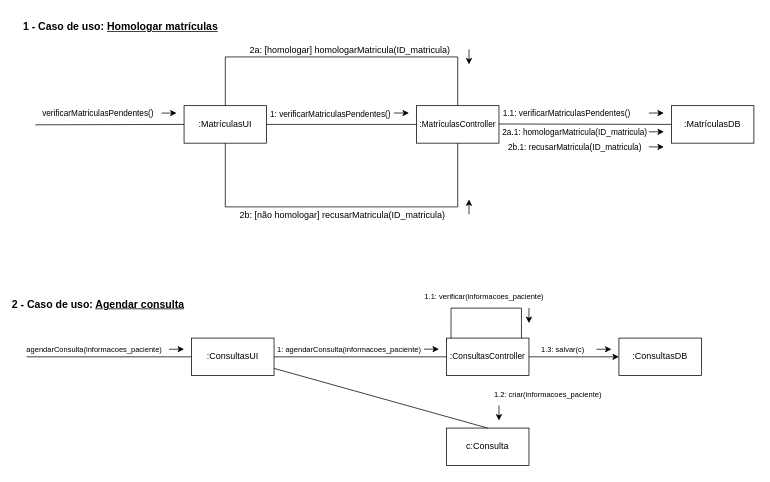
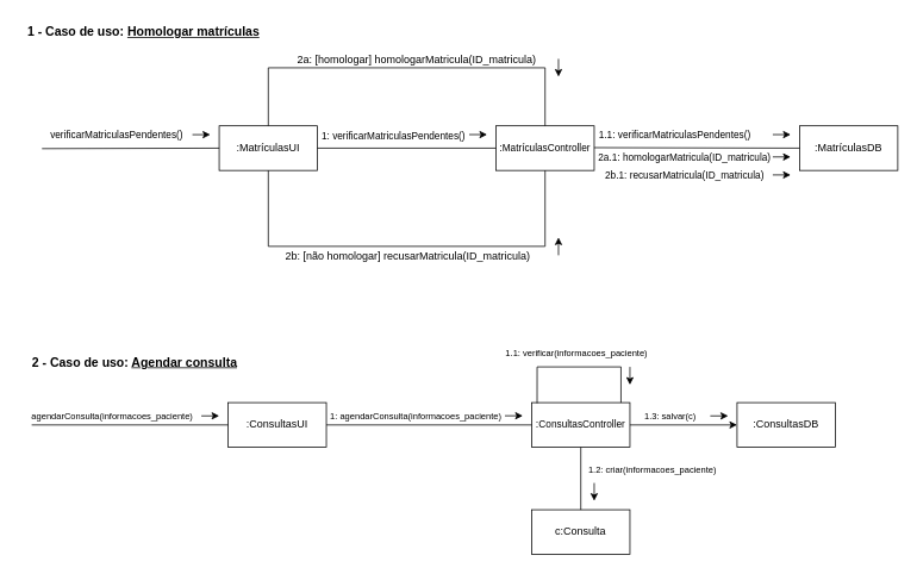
  <mxCell id="0" />
  <mxCell id="1" parent="0" />
  <mxCell id="2" value=":MatrículasUI" style="html=1;whiteSpace=wrap;" vertex="1" parent="1"><mxGeometry x="245" y="140" width="110" height="50" as="geometry" /></mxCell>
  <mxCell id="3" value=":&lt;font style=&quot;font-size: 11px;&quot;&gt;MatrículasController&lt;/font&gt;" style="html=1;whiteSpace=wrap;" vertex="1" parent="1"><mxGeometry x="555" y="140" width="110" height="50" as="geometry" /></mxCell>
  <mxCell id="4" value="" style="endArrow=none;html=1;rounded=0;exitX=1;exitY=0.5;exitDx=0;exitDy=0;entryX=0;entryY=0.5;entryDx=0;entryDy=0;" edge="1" parent="1" source="2" target="3"><mxGeometry width="50" height="50" relative="1" as="geometry"><mxPoint x="665" y="375" as="sourcePoint" /><mxPoint x="715" y="325" as="targetPoint" /></mxGeometry></mxCell>
  <mxCell id="5" value="1: verificarMatriculasPendentes()" style="edgeLabel;html=1;align=center;verticalAlign=middle;resizable=0;points=[];" vertex="1" connectable="0" parent="4"><mxGeometry x="-0.132" y="-2" relative="1" as="geometry"><mxPoint x="-3" y="-17" as="offset" /></mxGeometry></mxCell>
  <mxCell id="6" value="&lt;font style=&quot;font-size: 12px;&quot;&gt;2a: [homologar]&amp;nbsp;&lt;font style=&quot;&quot;&gt;homologarMatricula(ID_matricula)&lt;/font&gt;&lt;/font&gt;" style="edgeLabel;html=1;align=center;verticalAlign=middle;resizable=0;points=[];" vertex="1" connectable="0" parent="4"><mxGeometry x="-0.132" y="-2" relative="1" as="geometry"><mxPoint x="23" y="-102" as="offset" /></mxGeometry></mxCell>
  <mxCell id="7" value="&lt;font style=&quot;font-size: 12px;&quot;&gt;2b: [não homologar]&amp;nbsp;&lt;font style=&quot;&quot;&gt;recusarMatricula(ID_matricula)&lt;/font&gt;&lt;/font&gt;" style="edgeLabel;html=1;align=center;verticalAlign=middle;resizable=0;points=[];" vertex="1" connectable="0" parent="4"><mxGeometry x="-0.132" y="-2" relative="1" as="geometry"><mxPoint x="13" y="118" as="offset" /></mxGeometry></mxCell>
  <mxCell id="8" value="&lt;font style=&quot;font-size: 11px;&quot;&gt;2b.1:&amp;nbsp;&lt;font style=&quot;&quot;&gt;recusarMatricula(ID_matricula)&lt;/font&gt;&lt;/font&gt;" style="edgeLabel;html=1;align=center;verticalAlign=middle;resizable=0;points=[];" vertex="1" connectable="0" parent="4"><mxGeometry x="-0.132" y="-2" relative="1" as="geometry"><mxPoint x="323" y="28" as="offset" /></mxGeometry></mxCell>
  <mxCell id="9" value="&lt;span style=&quot;color: rgb(0, 0, 0); background-color: rgb(255, 255, 255); float: none; display: inline !important;&quot;&gt;2a.1:&amp;nbsp;&lt;/span&gt;&lt;font style=&quot;color: rgb(0, 0, 0); background-color: rgb(255, 255, 255);&quot;&gt;homologarMatricula(ID_matricula)&lt;/font&gt;" style="edgeLabel;html=1;align=center;verticalAlign=middle;resizable=0;points=[];" vertex="1" connectable="0" parent="4"><mxGeometry x="-0.132" y="-2" relative="1" as="geometry"><mxPoint x="323" y="8" as="offset" /></mxGeometry></mxCell>
  <mxCell id="10" value=":MatrículasDB" style="html=1;whiteSpace=wrap;" vertex="1" parent="1"><mxGeometry x="895" y="140" width="110" height="50" as="geometry" /></mxCell>
  <mxCell id="11" value="" style="endArrow=none;html=1;rounded=0;entryX=0;entryY=0.5;entryDx=0;entryDy=0;exitX=0.009;exitY=1.018;exitDx=0;exitDy=0;exitPerimeter=0;" edge="1" parent="1" source="12" target="2"><mxGeometry width="50" height="50" relative="1" as="geometry"><mxPoint x="65" y="165" as="sourcePoint" /><mxPoint x="195" y="164.5" as="targetPoint" /></mxGeometry></mxCell>
  <mxCell id="12" value="&lt;span style=&quot;font-size: 11px; background-color: rgb(255, 255, 255);&quot;&gt;verificarMatriculasPendentes()&lt;/span&gt;" style="text;html=1;align=center;verticalAlign=middle;resizable=0;points=[];autosize=1;strokeColor=none;fillColor=none;" vertex="1" parent="1"><mxGeometry x="45" y="135" width="170" height="30" as="geometry" /></mxCell>
  <mxCell id="13" value="" style="endArrow=classic;html=1;rounded=0;" edge="1" parent="1"><mxGeometry width="50" height="50" relative="1" as="geometry"><mxPoint x="215" y="149.9" as="sourcePoint" /><mxPoint x="235" y="149.9" as="targetPoint" /></mxGeometry></mxCell>
  <mxCell id="14" value="" style="endArrow=classic;html=1;rounded=0;" edge="1" parent="1"><mxGeometry width="50" height="50" relative="1" as="geometry"><mxPoint x="525" y="149.8" as="sourcePoint" /><mxPoint x="545" y="149.8" as="targetPoint" /></mxGeometry></mxCell>
  <mxCell id="15" value="" style="endArrow=classic;html=1;rounded=0;" edge="1" parent="1"><mxGeometry width="50" height="50" relative="1" as="geometry"><mxPoint x="865" y="149.83" as="sourcePoint" /><mxPoint x="885" y="149.83" as="targetPoint" /></mxGeometry></mxCell>
  <mxCell id="16" value="" style="endArrow=none;html=1;rounded=0;exitX=1;exitY=0.5;exitDx=0;exitDy=0;entryX=0;entryY=0.5;entryDx=0;entryDy=0;" edge="1" parent="1" target="10"><mxGeometry width="50" height="50" relative="1" as="geometry"><mxPoint x="665" y="164.43" as="sourcePoint" /><mxPoint x="865" y="164.43" as="targetPoint" /></mxGeometry></mxCell>
  <mxCell id="17" value="&lt;font style=&quot;font-size: 11px;&quot;&gt;1.1: verificarMatriculasPendentes()&lt;/font&gt;" style="edgeLabel;html=1;align=center;verticalAlign=middle;resizable=0;points=[];" vertex="1" connectable="0" parent="16"><mxGeometry x="-0.132" y="-2" relative="1" as="geometry"><mxPoint x="-10" y="-17" as="offset" /></mxGeometry></mxCell>
  <mxCell id="18" value="" style="endArrow=classic;html=1;rounded=0;" edge="1" parent="1"><mxGeometry width="50" height="50" relative="1" as="geometry"><mxPoint x="625" y="65" as="sourcePoint" /><mxPoint x="625" y="85" as="targetPoint" /></mxGeometry></mxCell>
  <mxCell id="19" value="" style="endArrow=none;html=1;rounded=0;exitX=0.5;exitY=0;exitDx=0;exitDy=0;entryX=0.5;entryY=0;entryDx=0;entryDy=0;edgeStyle=orthogonalEdgeStyle;" edge="1" parent="1" source="2" target="3"><mxGeometry width="50" height="50" relative="1" as="geometry"><mxPoint x="325" y="285" as="sourcePoint" /><mxPoint x="375" y="235" as="targetPoint" /><Array as="points"><mxPoint x="300" y="75" /><mxPoint x="610" y="75" /></Array></mxGeometry></mxCell>
  <mxCell id="20" value="" style="endArrow=none;html=1;rounded=0;exitX=0.5;exitY=1;exitDx=0;exitDy=0;entryX=0.5;entryY=1;entryDx=0;entryDy=0;edgeStyle=orthogonalEdgeStyle;" edge="1" parent="1" source="2" target="3"><mxGeometry width="50" height="50" relative="1" as="geometry"><mxPoint x="435" y="385" as="sourcePoint" /><mxPoint x="485" y="335" as="targetPoint" /><Array as="points"><mxPoint x="300" y="275" /><mxPoint x="610" y="275" /></Array></mxGeometry></mxCell>
  <mxCell id="21" value="" style="endArrow=classic;html=1;rounded=0;" edge="1" parent="1"><mxGeometry width="50" height="50" relative="1" as="geometry"><mxPoint x="625" y="285" as="sourcePoint" /><mxPoint x="625" y="265" as="targetPoint" /></mxGeometry></mxCell>
  <mxCell id="22" value="" style="endArrow=classic;html=1;rounded=0;" edge="1" parent="1"><mxGeometry width="50" height="50" relative="1" as="geometry"><mxPoint x="865" y="174.83" as="sourcePoint" /><mxPoint x="885" y="174.83" as="targetPoint" /></mxGeometry></mxCell>
  <mxCell id="23" value="" style="endArrow=classic;html=1;rounded=0;" edge="1" parent="1"><mxGeometry width="50" height="50" relative="1" as="geometry"><mxPoint x="865" y="195" as="sourcePoint" /><mxPoint x="885" y="195" as="targetPoint" /></mxGeometry></mxCell>
  <mxCell id="24" value=":ConsultasUI" style="html=1;whiteSpace=wrap;" vertex="1" parent="1"><mxGeometry x="255" y="450" width="110" height="50" as="geometry" /></mxCell>
  <mxCell id="25" value=":&lt;font style=&quot;font-size: 11px;&quot;&gt;ConsultasController&lt;/font&gt;" style="html=1;whiteSpace=wrap;" vertex="1" parent="1"><mxGeometry x="595" y="450" width="110" height="50" as="geometry" /></mxCell>
  <mxCell id="26" value=":ConsultasDB" style="html=1;whiteSpace=wrap;" vertex="1" parent="1"><mxGeometry x="825" y="450" width="110" height="50" as="geometry" /></mxCell>
  <mxCell id="27" value="" style="endArrow=classic;html=1;rounded=0;" edge="1" parent="1"><mxGeometry width="50" height="50" relative="1" as="geometry"><mxPoint x="225" y="464.86" as="sourcePoint" /><mxPoint x="245" y="464.86" as="targetPoint" /></mxGeometry></mxCell>
  <mxCell id="28" value="" style="endArrow=none;html=1;rounded=0;entryX=0;entryY=0.5;entryDx=0;entryDy=0;" edge="1" parent="1" target="24"><mxGeometry width="50" height="50" relative="1" as="geometry"><mxPoint x="35" y="475" as="sourcePoint" /><mxPoint x="235" y="470" as="targetPoint" /></mxGeometry></mxCell>
  <mxCell id="29" value="&lt;span style=&quot;font-size: 10px; background-color: rgb(255, 255, 255);&quot;&gt;agendarConsulta(informacoes_paciente)&lt;/span&gt;" style="text;html=1;align=center;verticalAlign=middle;resizable=0;points=[];autosize=1;strokeColor=none;fillColor=none;" vertex="1" parent="1"><mxGeometry y="450" width="200" height="30" as="geometry" x="25" /></mxCell>
  <mxCell id="30" value="&lt;span style=&quot;font-size: 10px; background-color: rgb(255, 255, 255);&quot;&gt;1: agendarConsulta(informacoes_paciente)&lt;/span&gt;" style="text;html=1;align=center;verticalAlign=middle;resizable=0;points=[];autosize=1;strokeColor=none;fillColor=none;" vertex="1" parent="1"><mxGeometry x="355" y="450" width="220" height="30" as="geometry" /></mxCell>
  <mxCell id="31" value="" style="endArrow=classic;html=1;rounded=0;" edge="1" parent="1"><mxGeometry width="50" height="50" relative="1" as="geometry"><mxPoint x="565" y="464.75" as="sourcePoint" /><mxPoint x="585" y="464.75" as="targetPoint" /></mxGeometry></mxCell>
  <mxCell id="32" value="" style="endArrow=none;html=1;rounded=0;entryX=0;entryY=0.5;entryDx=0;entryDy=0;exitX=1;exitY=0.5;exitDx=0;exitDy=0;" edge="1" parent="1" source="24" target="25"><mxGeometry width="50" height="50" relative="1" as="geometry"><mxPoint x="385" y="475" as="sourcePoint" /><mxPoint x="605" y="475" as="targetPoint" /></mxGeometry></mxCell>
  <mxCell id="33" value="" style="endArrow=none;html=1;rounded=0;exitX=0.055;exitY=0.012;exitDx=0;exitDy=0;edgeStyle=orthogonalEdgeStyle;exitPerimeter=0;" edge="1" parent="1" source="25"><mxGeometry width="50" height="50" relative="1" as="geometry"><mxPoint x="655" y="440" as="sourcePoint" /><mxPoint x="695" y="410" as="targetPoint" /><Array as="points"><mxPoint x="601" y="410" /></Array></mxGeometry></mxCell>
  <mxCell id="34" value="" style="endArrow=none;html=1;rounded=0;" edge="1" parent="1"><mxGeometry width="50" height="50" relative="1" as="geometry"><mxPoint x="695" y="450" as="sourcePoint" /><mxPoint x="695" y="410" as="targetPoint" /></mxGeometry></mxCell>
  <mxCell id="35" value="&lt;span style=&quot;background-color: rgb(255, 255, 255);&quot;&gt;&lt;font style=&quot;font-size: 10px;&quot;&gt;1.1: verificar(informacoes_paciente)&lt;/font&gt;&lt;/span&gt;" style="text;html=1;align=center;verticalAlign=middle;resizable=0;points=[];autosize=1;strokeColor=none;fillColor=none;" vertex="1" parent="1"><mxGeometry x="555" y="380" width="180" height="30" as="geometry" /></mxCell>
  <mxCell id="36" value="" style="endArrow=classic;html=1;rounded=0;" edge="1" parent="1"><mxGeometry width="50" height="50" relative="1" as="geometry"><mxPoint x="705" y="410" as="sourcePoint" /><mxPoint x="705" y="430" as="targetPoint" /></mxGeometry></mxCell>
  <mxCell id="37" value="c:Consulta" style="html=1;whiteSpace=wrap;" vertex="1" parent="1"><mxGeometry x="595" y="570" width="110" height="50" as="geometry" /></mxCell>
- <mxCell id="38" value="" style="endArrow=none;html=1;rounded=0;exitX=0.5;exitY=0;exitDx=0;exitDy=0;" edge="1" parent="1" source="37" target="24"><mxGeometry width="50" height="50" relative="1" as="geometry"><mxPoint x="555" y="510" as="sourcePoint" /><mxPoint x="605" y="460" as="targetPoint" /></mxGeometry></mxCell>
+ <mxCell id="38" value="" style="endArrow=none;html=1;rounded=0;entryX=0.5;entryY=1;entryDx=0;entryDy=0;exitX=0.5;exitY=0;exitDx=0;exitDy=0;" edge="1" parent="1" source="37" target="25"><mxGeometry width="50" height="50" relative="1" as="geometry"><mxPoint x="555" y="510" as="sourcePoint" /><mxPoint x="605" y="460" as="targetPoint" /></mxGeometry></mxCell>
  <mxCell id="39" value="&lt;span style=&quot;background-color: rgb(255, 255, 255);&quot;&gt;&lt;font style=&quot;font-size: 10px;&quot;&gt;1.2: criar(informacoes_paciente)&lt;/font&gt;&lt;/span&gt;" style="text;html=1;align=center;verticalAlign=middle;resizable=0;points=[];autosize=1;strokeColor=none;fillColor=none;" vertex="1" parent="1"><mxGeometry x="645" y="510" width="170" height="30" as="geometry" /></mxCell>
  <mxCell id="40" value="" style="endArrow=classic;html=1;rounded=0;" edge="1" parent="1"><mxGeometry width="50" height="50" relative="1" as="geometry"><mxPoint x="665" y="540" as="sourcePoint" /><mxPoint x="665" y="560" as="targetPoint" /></mxGeometry></mxCell>
  <mxCell id="41" value="" style="endArrow=classic;html=1;rounded=0;exitX=1;exitY=0.5;exitDx=0;exitDy=0;entryX=0;entryY=0.5;entryDx=0;entryDy=0;" edge="1" parent="1" source="25" target="26"><mxGeometry width="50" height="50" relative="1" as="geometry"><mxPoint x="735" y="480" as="sourcePoint" /><mxPoint x="825" y="390" as="targetPoint" /></mxGeometry></mxCell>
  <mxCell id="42" value="&lt;span style=&quot;background-color: rgb(255, 255, 255);&quot;&gt;&lt;font style=&quot;font-size: 10px;&quot;&gt;1.3: salvar(c)&lt;/font&gt;&lt;/span&gt;" style="text;html=1;align=center;verticalAlign=middle;resizable=0;points=[];autosize=1;strokeColor=none;fillColor=none;" vertex="1" parent="1"><mxGeometry x="710" y="450" width="80" height="30" as="geometry" /></mxCell>
  <mxCell id="43" value="" style="endArrow=classic;html=1;rounded=0;" edge="1" parent="1"><mxGeometry width="50" height="50" relative="1" as="geometry"><mxPoint x="795" y="464.89" as="sourcePoint" /><mxPoint x="815" y="464.89" as="targetPoint" /></mxGeometry></mxCell>
  <mxCell id="44" value="&lt;font style=&quot;font-size: 14px;&quot;&gt;&lt;b&gt;1 - Caso de uso: &lt;u&gt;Homologar matrículas&lt;/u&gt;&lt;/b&gt;&lt;/font&gt;" style="text;html=1;align=center;verticalAlign=middle;resizable=0;points=[];autosize=1;strokeColor=none;fillColor=none;" vertex="1" parent="1"><mxGeometry x="20" y="20" width="280" height="30" as="geometry" /></mxCell>
- <mxCell id="45" value="&lt;font style=&quot;font-size: 14px;&quot;&gt;&lt;b&gt;2 - Caso de uso: &lt;u&gt;Agendar consulta&lt;/u&gt;&lt;/b&gt;&lt;/font&gt;" style="text;html=1;align=center;verticalAlign=middle;resizable=0;points=[];autosize=1;strokeColor=none;fillColor=none;" vertex="1" parent="1"><mxGeometry x="5" y="390" width="250" height="30" as="geometry" /></mxCell>
+ <mxCell id="45" value="&lt;font style=&quot;font-size: 14px;&quot;&gt;&lt;b&gt;2 - Caso de uso: &lt;u&gt;Agendar consulta&lt;/u&gt;&lt;/b&gt;&lt;/font&gt;" style="text;html=1;align=center;verticalAlign=middle;resizable=0;points=[];autosize=1;strokeColor=none;fillColor=none;" vertex="1" parent="1"><mxGeometry y="390" width="250" height="30" as="geometry" x="25" /></mxCell>
